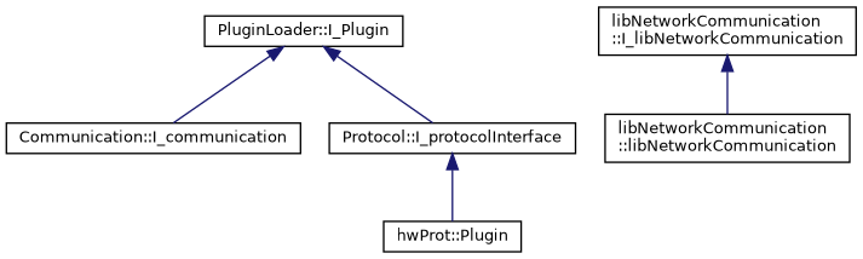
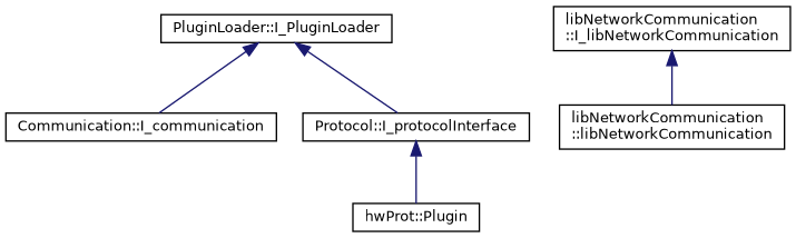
  digraph {
    rankdir=TB
    node [color=black fillcolor=white fontname=Helvetica fontsize=10 shape=record style=filled]
    edge [color=midnightblue dir=back fontname=Helvetica fontsize=10 labelfontname=Helvetica labelfontsize=10 style=solid]
-   n1 [height=0.2 label="PluginLoader::I_Plugin" width=0.4]
+   n1 [height=0.2 label="PluginLoader::I_PluginLoader" width=0.4]
    n2 [height=0.2 label="Communication::I_communication" width=0.4]
    n3 [height=0.2 label="Protocol::I_protocolInterface" width=0.4]
    n4 [height=0.2 label="hwProt::Plugin" width=0.4]
    n5 [height=0.2 label="libNetworkCommunication\l::I_libNetworkCommunication" width=0.4]
    n6 [height=0.2 label="libNetworkCommunication\l::libNetworkCommunication" width=0.4]
    n1 -> n2
    n1 -> n3
    n3 -> n4
    n5 -> n6
  }
